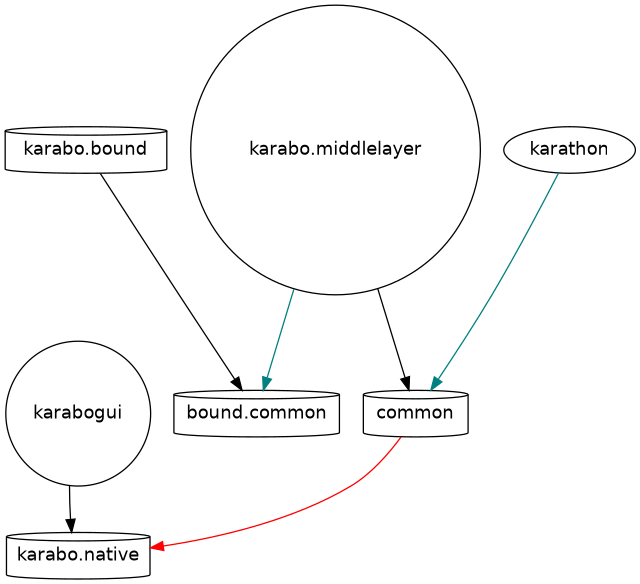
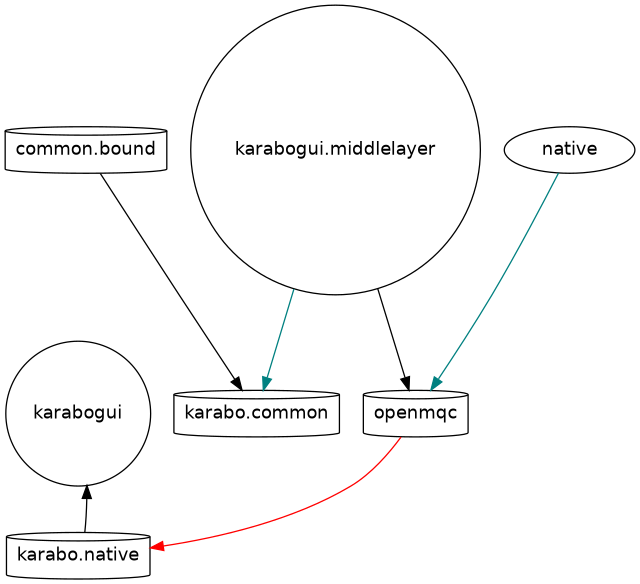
  digraph {
    fontname="DejaVu Sans"
    node [fontname="DejaVu Sans" shape=cylinder]
    edge [color=black fontname="DejaVu Sans"]
    karabogui [shape=circle]
    "karabo.native"
-   "karabo.middlelayer" [shape=circle]
-   "karabo.common" [label="bound.common"]
-   openmqc [label=common]
-   "karabo.bound"
-   karathon [shape=ellipse]
-   karabogui -> "karabo.native"
+   "karabo.middlelayer" [shape=circle label="karabogui.middlelayer"]
+   "karabo.common"
+   openmqc
+   "karabo.bound" [label="common.bound"]
+   karathon [shape=ellipse label=native]
+   "karabo.native" -> karabogui
    "karabo.middlelayer" -> "karabo.common" [color=teal]
    "karabo.middlelayer" -> openmqc
    openmqc -> "karabo.native" [color=red]
    "karabo.bound" -> "karabo.common"
    karathon -> openmqc [color=teal]
  }
